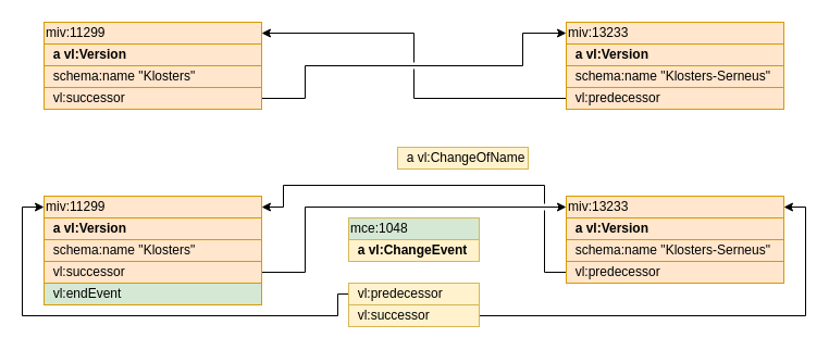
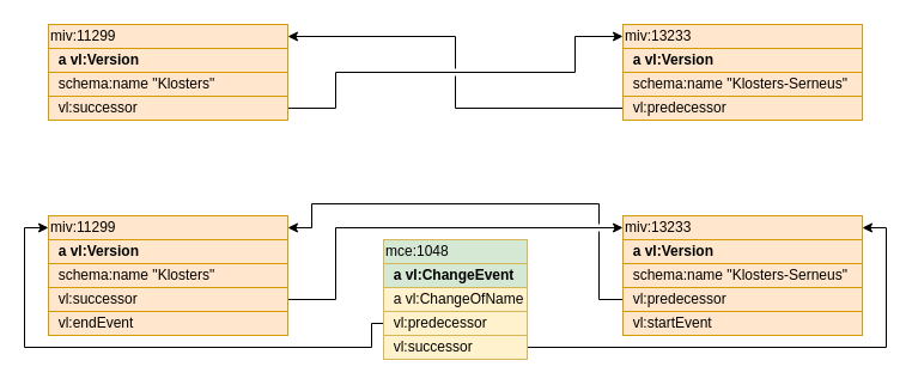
  <mxCell id="0" />
  <mxCell id="1" parent="0" />
  <mxCell id="2" value="miv:11299" style="rounded=0;whiteSpace=wrap;html=1;fillColor=#ffe6cc;strokeColor=#d79b00;align=left;fontSize=12;" vertex="1" parent="1"><mxGeometry x="40" y="180" width="200" height="20" as="geometry" /></mxCell>
  <mxCell id="3" value="&lt;div style=&quot;font-size: 12px;&quot;&gt;&lt;b style=&quot;font-size: 12px;&quot;&gt;&amp;nbsp; a vl:Version&lt;/b&gt;&lt;br style=&quot;font-size: 12px;&quot;&gt;&lt;/div&gt;" style="rounded=0;whiteSpace=wrap;html=1;fillColor=#ffe6cc;strokeColor=#d79b00;align=left;fontSize=12;" vertex="1" parent="1"><mxGeometry x="40" y="200" width="200" height="20" as="geometry" /></mxCell>
- <mxCell id="4" value="&lt;div style=&quot;font-size: 12px;&quot; align=&quot;left&quot;&gt;&amp;nbsp; vl:endEvent&lt;/div&gt;" style="rounded=0;whiteSpace=wrap;html=1;fillColor=#d5e8d4;strokeColor=#d79b00;align=left;fontSize=12;" vertex="1" parent="1"><mxGeometry x="40" y="260" width="200" height="20" as="geometry" /></mxCell>
+ <mxCell id="4" value="&lt;div style=&quot;font-size: 12px;&quot; align=&quot;left&quot;&gt;&amp;nbsp; vl:endEvent&lt;/div&gt;" style="rounded=0;whiteSpace=wrap;html=1;fillColor=#ffe6cc;strokeColor=#d79b00;align=left;fontSize=12;" vertex="1" parent="1"><mxGeometry x="40" y="260" width="200" height="20" as="geometry" /></mxCell>
  <mxCell id="5" value="&amp;nbsp; schema:name &quot;Klosters&quot;" style="rounded=0;whiteSpace=wrap;html=1;fillColor=#ffe6cc;strokeColor=#d79b00;align=left;fontSize=12;" vertex="1" parent="1"><mxGeometry x="40" y="220" width="200" height="20" as="geometry" /></mxCell>
  <mxCell id="6" style="edgeStyle=orthogonalEdgeStyle;rounded=0;html=1;exitX=1;exitY=0.5;exitDx=0;exitDy=0;entryX=0;entryY=0.5;entryDx=0;entryDy=0;fontSize=10;" edge="1" parent="1" source="7" target="11"><mxGeometry relative="1" as="geometry"><Array as="points"><mxPoint x="280" y="250" /><mxPoint x="280" y="190" /></Array></mxGeometry></mxCell>
  <mxCell id="7" value="&amp;nbsp; vl:successor" style="rounded=0;whiteSpace=wrap;html=1;fillColor=#ffe6cc;strokeColor=#d79b00;align=left;fontSize=12;" vertex="1" parent="1"><mxGeometry x="40" y="240" width="200" height="20" as="geometry" /></mxCell>
  <mxCell id="8" value="mce:1048" style="rounded=0;whiteSpace=wrap;html=1;fillColor=#d5e8d4;strokeColor=#d6b656;align=left;fontSize=12;" vertex="1" parent="1"><mxGeometry x="320" y="200" width="120" height="20" as="geometry" /></mxCell>
- <mxCell id="9" value="&lt;b style=&quot;font-size: 12px;&quot;&gt;&amp;nbsp; a vl:ChangeEvent&lt;/b&gt;" style="rounded=0;whiteSpace=wrap;html=1;fillColor=#fff2cc;strokeColor=#d6b656;align=left;fontSize=12;" vertex="1" parent="1"><mxGeometry x="320" y="220" width="120" height="20" as="geometry" /></mxCell>
- <mxCell id="10" value="&amp;nbsp; a vl:ChangeOfName" style="rounded=0;whiteSpace=wrap;html=1;fillColor=#fff2cc;strokeColor=#d6b656;align=left;fontSize=12;" vertex="1" parent="1"><mxGeometry x="365" y="135" width="120" height="20" as="geometry" /></mxCell>
+ <mxCell id="9" value="&lt;b style=&quot;font-size: 12px;&quot;&gt;&amp;nbsp; a vl:ChangeEvent&lt;/b&gt;" style="rounded=0;whiteSpace=wrap;html=1;fillColor=#d5e8d4;strokeColor=#d6b656;align=left;fontSize=12;" vertex="1" parent="1"><mxGeometry x="320" y="220" width="120" height="20" as="geometry" /></mxCell>
+ <mxCell id="10" value="&amp;nbsp; a vl:ChangeOfName" style="rounded=0;whiteSpace=wrap;html=1;fillColor=#fff2cc;strokeColor=#d6b656;align=left;fontSize=12;" vertex="1" parent="1"><mxGeometry x="320" y="240" width="120" height="20" as="geometry" /></mxCell>
  <mxCell id="11" value="miv:13233" style="rounded=0;whiteSpace=wrap;html=1;fillColor=#ffe6cc;strokeColor=#d79b00;align=left;fontSize=12;" vertex="1" parent="1"><mxGeometry x="520" y="180" width="200" height="20" as="geometry" /></mxCell>
  <mxCell id="12" value="&lt;div style=&quot;font-size: 12px;&quot;&gt;&lt;b style=&quot;font-size: 12px;&quot;&gt;&amp;nbsp; a vl:Version&lt;/b&gt;&lt;br style=&quot;font-size: 12px;&quot;&gt;&lt;/div&gt;" style="rounded=0;whiteSpace=wrap;html=1;fillColor=#ffe6cc;strokeColor=#d79b00;align=left;fontSize=12;" vertex="1" parent="1"><mxGeometry x="520" y="200" width="200" height="20" as="geometry" /></mxCell>
+ <mxCell id="13" value="&lt;div style=&quot;font-size: 12px;&quot; align=&quot;left&quot;&gt;&amp;nbsp; vl:startEvent&lt;/div&gt;" style="rounded=0;whiteSpace=wrap;html=1;fillColor=#ffe6cc;strokeColor=#d79b00;align=left;fontSize=12;" vertex="1" parent="1"><mxGeometry x="520" y="260" width="200" height="20" as="geometry" /></mxCell>
  <mxCell id="14" value="&amp;nbsp; schema:name &quot;Klosters-Serneus&quot;" style="rounded=0;whiteSpace=wrap;html=1;fillColor=#ffe6cc;strokeColor=#d79b00;align=left;fontSize=12;" vertex="1" parent="1"><mxGeometry x="520" y="220" width="200" height="20" as="geometry" /></mxCell>
  <mxCell id="15" value="miv:11299" style="rounded=0;whiteSpace=wrap;html=1;fillColor=#ffe6cc;strokeColor=#d79b00;align=left;fontSize=12;" vertex="1" parent="1"><mxGeometry x="40" y="20" width="200" height="20" as="geometry" /></mxCell>
  <mxCell id="16" value="&lt;div style=&quot;font-size: 12px;&quot;&gt;&lt;b style=&quot;font-size: 12px;&quot;&gt;&amp;nbsp; a vl:Version&lt;/b&gt;&lt;br style=&quot;font-size: 12px;&quot;&gt;&lt;/div&gt;" style="rounded=0;whiteSpace=wrap;html=1;fillColor=#ffe6cc;strokeColor=#d79b00;align=left;fontSize=12;" vertex="1" parent="1"><mxGeometry x="40" y="40" width="200" height="20" as="geometry" /></mxCell>
  <mxCell id="17" value="&amp;nbsp; schema:name &quot;Klosters&quot;" style="rounded=0;whiteSpace=wrap;html=1;fillColor=#ffe6cc;strokeColor=#d79b00;align=left;fontSize=12;" vertex="1" parent="1"><mxGeometry x="40" y="60" width="200" height="20" as="geometry" /></mxCell>
  <mxCell id="18" style="edgeStyle=orthogonalEdgeStyle;rounded=0;html=1;exitX=1;exitY=0.5;exitDx=0;exitDy=0;entryX=0;entryY=0.5;entryDx=0;entryDy=0;jumpStyle=arc;" edge="1" parent="1" source="19" target="20"><mxGeometry relative="1" as="geometry"><Array as="points"><mxPoint x="280" y="90" /><mxPoint x="280" y="60" /><mxPoint x="480" y="60" /><mxPoint x="480" y="30" /></Array></mxGeometry></mxCell>
  <mxCell id="19" value="&amp;nbsp; vl:successor" style="rounded=0;whiteSpace=wrap;html=1;fillColor=#ffe6cc;strokeColor=#d79b00;align=left;fontSize=12;" vertex="1" parent="1"><mxGeometry x="40" y="80" width="200" height="20" as="geometry" /></mxCell>
  <mxCell id="20" value="miv:13233" style="rounded=0;whiteSpace=wrap;html=1;fillColor=#ffe6cc;strokeColor=#d79b00;align=left;fontSize=12;" vertex="1" parent="1"><mxGeometry x="520" y="20" width="200" height="20" as="geometry" /></mxCell>
  <mxCell id="21" value="&lt;div style=&quot;font-size: 12px;&quot;&gt;&lt;b style=&quot;font-size: 12px;&quot;&gt;&amp;nbsp; a vl:Version&lt;/b&gt;&lt;br style=&quot;font-size: 12px;&quot;&gt;&lt;/div&gt;" style="rounded=0;whiteSpace=wrap;html=1;fillColor=#ffe6cc;strokeColor=#d79b00;align=left;fontSize=12;" vertex="1" parent="1"><mxGeometry x="520" y="40" width="200" height="20" as="geometry" /></mxCell>
  <mxCell id="22" value="&amp;nbsp; schema:name &quot;Klosters-Serneus&quot;" style="rounded=0;whiteSpace=wrap;html=1;fillColor=#ffe6cc;strokeColor=#d79b00;align=left;fontSize=12;" vertex="1" parent="1"><mxGeometry x="520" y="60" width="200" height="20" as="geometry" /></mxCell>
  <mxCell id="23" style="edgeStyle=orthogonalEdgeStyle;html=1;exitX=0;exitY=0.5;exitDx=0;exitDy=0;entryX=1;entryY=0.5;entryDx=0;entryDy=0;rounded=0;jumpStyle=gap;" edge="1" parent="1" source="24" target="15"><mxGeometry relative="1" as="geometry" /></mxCell>
  <mxCell id="24" value="&amp;nbsp; vl:predecessor" style="rounded=0;whiteSpace=wrap;html=1;fillColor=#ffe6cc;strokeColor=#d79b00;align=left;fontSize=12;" vertex="1" parent="1"><mxGeometry x="520" y="80" width="200" height="20" as="geometry" /></mxCell>
  <mxCell id="25" style="edgeStyle=orthogonalEdgeStyle;rounded=0;html=1;exitX=0;exitY=0.5;exitDx=0;exitDy=0;entryX=0;entryY=0.5;entryDx=0;entryDy=0;" edge="1" parent="1" source="26" target="2"><mxGeometry relative="1" as="geometry"><Array as="points"><mxPoint x="310" y="270" /><mxPoint x="310" y="290" /><mxPoint x="20" y="290" /><mxPoint x="20" y="190" /></Array></mxGeometry></mxCell>
  <mxCell id="26" value="&amp;nbsp; vl:predecessor" style="rounded=0;whiteSpace=wrap;html=1;fillColor=#fff2cc;strokeColor=#d6b656;align=left;fontSize=12;" vertex="1" parent="1"><mxGeometry x="320" y="260" width="120" height="20" as="geometry" /></mxCell>
  <mxCell id="27" style="edgeStyle=orthogonalEdgeStyle;rounded=0;html=1;exitX=1;exitY=0.5;exitDx=0;exitDy=0;entryX=1;entryY=0.5;entryDx=0;entryDy=0;" edge="1" parent="1" source="28" target="11"><mxGeometry relative="1" as="geometry"><Array as="points"><mxPoint x="740" y="290" /><mxPoint x="740" y="190" /></Array></mxGeometry></mxCell>
  <mxCell id="28" value="&amp;nbsp; vl:successor" style="rounded=0;whiteSpace=wrap;html=1;fillColor=#fff2cc;strokeColor=#d6b656;align=left;fontSize=12;" vertex="1" parent="1"><mxGeometry x="320" y="280" width="120" height="20" as="geometry" /></mxCell>
  <mxCell id="29" style="edgeStyle=orthogonalEdgeStyle;rounded=0;html=1;exitX=0;exitY=0.5;exitDx=0;exitDy=0;entryX=1;entryY=0.5;entryDx=0;entryDy=0;jumpStyle=gap;" edge="1" parent="1" source="30" target="2"><mxGeometry relative="1" as="geometry"><Array as="points"><mxPoint x="500" y="250" /><mxPoint x="500" y="170" /><mxPoint x="260" y="170" /><mxPoint x="260" y="190" /></Array></mxGeometry></mxCell>
  <mxCell id="30" value="&amp;nbsp; vl:predecessor" style="rounded=0;whiteSpace=wrap;html=1;fillColor=#ffe6cc;strokeColor=#d79b00;align=left;fontSize=12;" vertex="1" parent="1"><mxGeometry x="520" y="240" width="200" height="20" as="geometry" /></mxCell>
